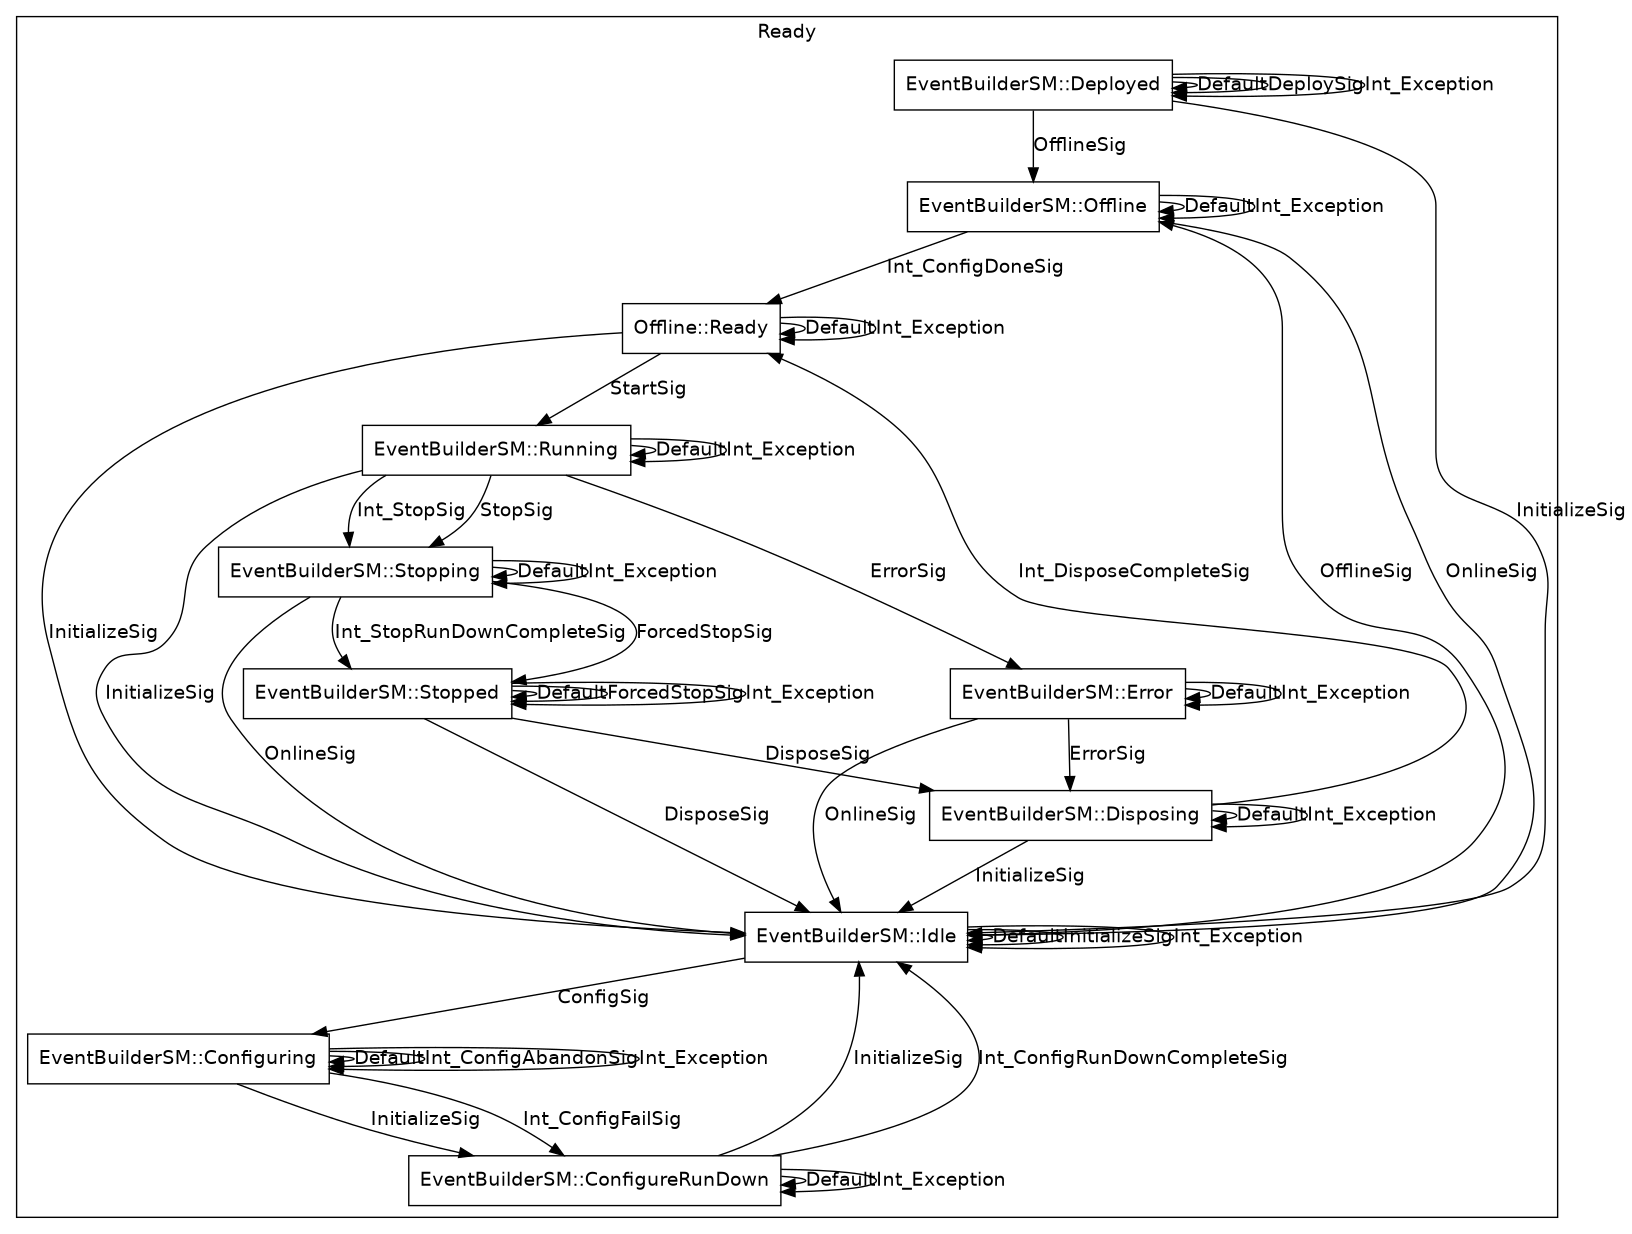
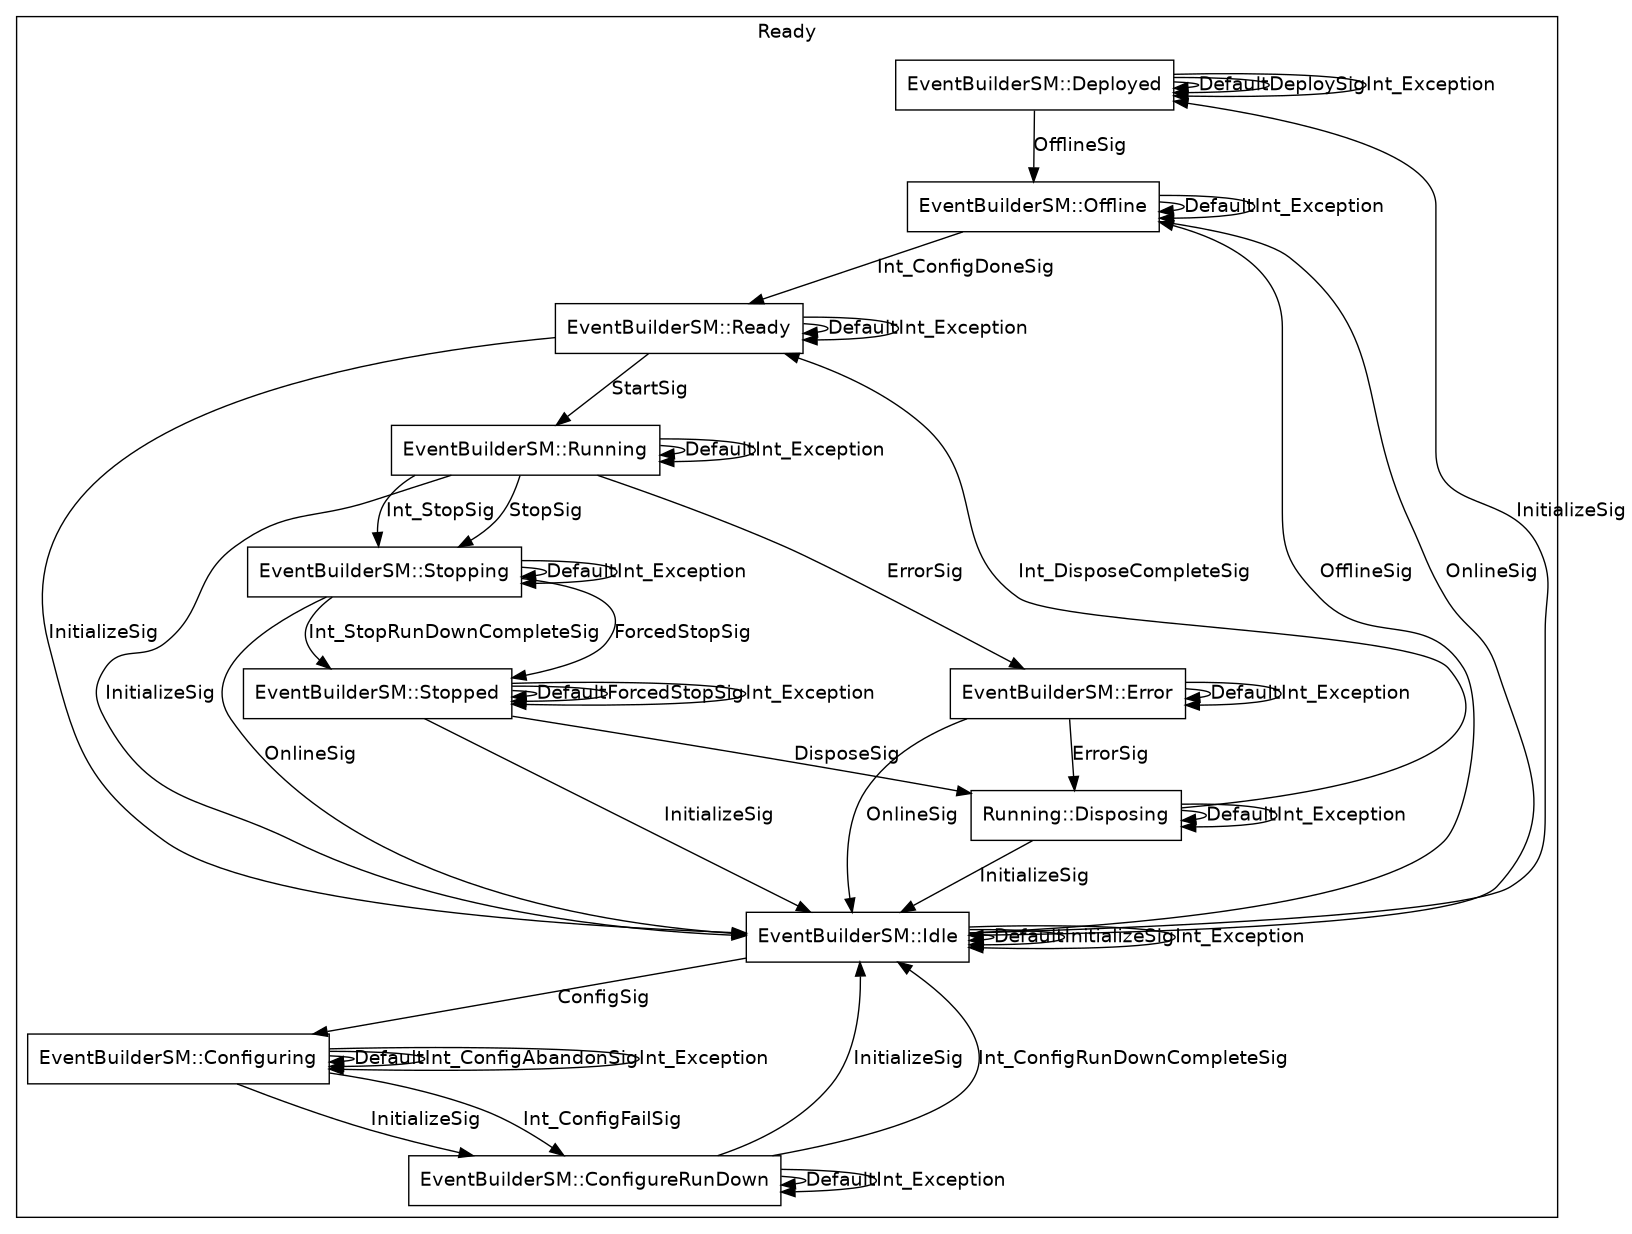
  digraph {
    fontname="DejaVu Sans"
    node [fontname="DejaVu Sans" shape=record]
    edge [fontname="DejaVu Sans"]
    "EventBuilderSM::Deployed"
    "EventBuilderSM::Offline"
    "EventBuilderSM::Idle"
    "EventBuilderSM::Configuring"
    "EventBuilderSM::ConfigureRunDown"
-   "EventBuilderSM::Ready" [label="Offline::Ready"]
+   "EventBuilderSM::Ready"
    "EventBuilderSM::Running"
    "EventBuilderSM::Error"
    "EventBuilderSM::Stopping"
    "EventBuilderSM::Stopped"
-   "EventBuilderSM::Disposing"
+   "EventBuilderSM::Disposing" [label="Running::Disposing"]
    subgraph cluster_1 {
      label=Ready
      "EventBuilderSM::Deployed"
      "EventBuilderSM::Offline"
      "EventBuilderSM::Idle"
      "EventBuilderSM::Configuring"
      "EventBuilderSM::ConfigureRunDown"
      "EventBuilderSM::Ready"
      "EventBuilderSM::Running"
      "EventBuilderSM::Error"
      "EventBuilderSM::Stopping"
      "EventBuilderSM::Stopped"
      "EventBuilderSM::Disposing"
    }
    "EventBuilderSM::Deployed" -> "EventBuilderSM::Deployed" [label=Default]
    "EventBuilderSM::Deployed" -> "EventBuilderSM::Deployed" [label=DeploySig]
    "EventBuilderSM::Deployed" -> "EventBuilderSM::Deployed" [label=Int_Exception]
    "EventBuilderSM::Deployed" -> "EventBuilderSM::Offline" [label=OfflineSig]
-   "EventBuilderSM::Deployed" -> "EventBuilderSM::Idle" [label=InitializeSig]
+   "EventBuilderSM::Idle" -> "EventBuilderSM::Deployed" [label=InitializeSig]
    "EventBuilderSM::Offline" -> "EventBuilderSM::Offline" [label=Default]
    "EventBuilderSM::Offline" -> "EventBuilderSM::Offline" [label=Int_Exception]
    "EventBuilderSM::Offline" -> "EventBuilderSM::Idle" [label=OnlineSig]
    "EventBuilderSM::Offline" -> "EventBuilderSM::Ready" [label=Int_ConfigDoneSig]
    "EventBuilderSM::Idle" -> "EventBuilderSM::Offline" [label=OfflineSig]
    "EventBuilderSM::Idle" -> "EventBuilderSM::Idle" [label=Default]
    "EventBuilderSM::Idle" -> "EventBuilderSM::Idle" [label=InitializeSig]
    "EventBuilderSM::Idle" -> "EventBuilderSM::Idle" [label=Int_Exception]
    "EventBuilderSM::Idle" -> "EventBuilderSM::Configuring" [label=ConfigSig]
    "EventBuilderSM::Configuring" -> "EventBuilderSM::Configuring" [label=Default]
    "EventBuilderSM::Configuring" -> "EventBuilderSM::Configuring" [label=Int_ConfigAbandonSig]
    "EventBuilderSM::Configuring" -> "EventBuilderSM::Configuring" [label=Int_Exception]
    "EventBuilderSM::Configuring" -> "EventBuilderSM::ConfigureRunDown" [label=InitializeSig]
    "EventBuilderSM::Configuring" -> "EventBuilderSM::ConfigureRunDown" [label=Int_ConfigFailSig]
    "EventBuilderSM::ConfigureRunDown" -> "EventBuilderSM::Idle" [label=InitializeSig]
    "EventBuilderSM::ConfigureRunDown" -> "EventBuilderSM::Idle" [label=Int_ConfigRunDownCompleteSig]
    "EventBuilderSM::ConfigureRunDown" -> "EventBuilderSM::ConfigureRunDown" [label=Default]
    "EventBuilderSM::ConfigureRunDown" -> "EventBuilderSM::ConfigureRunDown" [label=Int_Exception]
    "EventBuilderSM::Ready" -> "EventBuilderSM::Idle" [label=InitializeSig]
    "EventBuilderSM::Ready" -> "EventBuilderSM::Ready" [label=Default]
    "EventBuilderSM::Ready" -> "EventBuilderSM::Ready" [label=Int_Exception]
    "EventBuilderSM::Ready" -> "EventBuilderSM::Running" [label=StartSig]
    "EventBuilderSM::Running" -> "EventBuilderSM::Idle" [label=InitializeSig]
    "EventBuilderSM::Running" -> "EventBuilderSM::Running" [label=Default]
    "EventBuilderSM::Running" -> "EventBuilderSM::Running" [label=Int_Exception]
    "EventBuilderSM::Running" -> "EventBuilderSM::Error" [label=ErrorSig]
    "EventBuilderSM::Running" -> "EventBuilderSM::Stopping" [label=Int_StopSig]
    "EventBuilderSM::Running" -> "EventBuilderSM::Stopping" [label=StopSig]
    "EventBuilderSM::Error" -> "EventBuilderSM::Idle" [label=OnlineSig]
    "EventBuilderSM::Error" -> "EventBuilderSM::Error" [label=Default]
    "EventBuilderSM::Error" -> "EventBuilderSM::Error" [label=Int_Exception]
    "EventBuilderSM::Error" -> "EventBuilderSM::Disposing" [label=ErrorSig]
    "EventBuilderSM::Stopping" -> "EventBuilderSM::Idle" [label=OnlineSig]
    "EventBuilderSM::Stopping" -> "EventBuilderSM::Stopping" [label=Default]
    "EventBuilderSM::Stopping" -> "EventBuilderSM::Stopping" [label=Int_Exception]
    "EventBuilderSM::Stopping" -> "EventBuilderSM::Stopped" [label=ForcedStopSig]
    "EventBuilderSM::Stopping" -> "EventBuilderSM::Stopped" [label=Int_StopRunDownCompleteSig]
-   "EventBuilderSM::Stopped" -> "EventBuilderSM::Idle" [label=DisposeSig]
+   "EventBuilderSM::Stopped" -> "EventBuilderSM::Idle" [label=InitializeSig]
    "EventBuilderSM::Stopped" -> "EventBuilderSM::Stopped" [label=Default]
    "EventBuilderSM::Stopped" -> "EventBuilderSM::Stopped" [label=ForcedStopSig]
    "EventBuilderSM::Stopped" -> "EventBuilderSM::Stopped" [label=Int_Exception]
    "EventBuilderSM::Stopped" -> "EventBuilderSM::Disposing" [label=DisposeSig]
    "EventBuilderSM::Disposing" -> "EventBuilderSM::Idle" [label=InitializeSig]
    "EventBuilderSM::Disposing" -> "EventBuilderSM::Ready" [label=Int_DisposeCompleteSig]
    "EventBuilderSM::Disposing" -> "EventBuilderSM::Disposing" [label=Default]
    "EventBuilderSM::Disposing" -> "EventBuilderSM::Disposing" [label=Int_Exception]
  }
